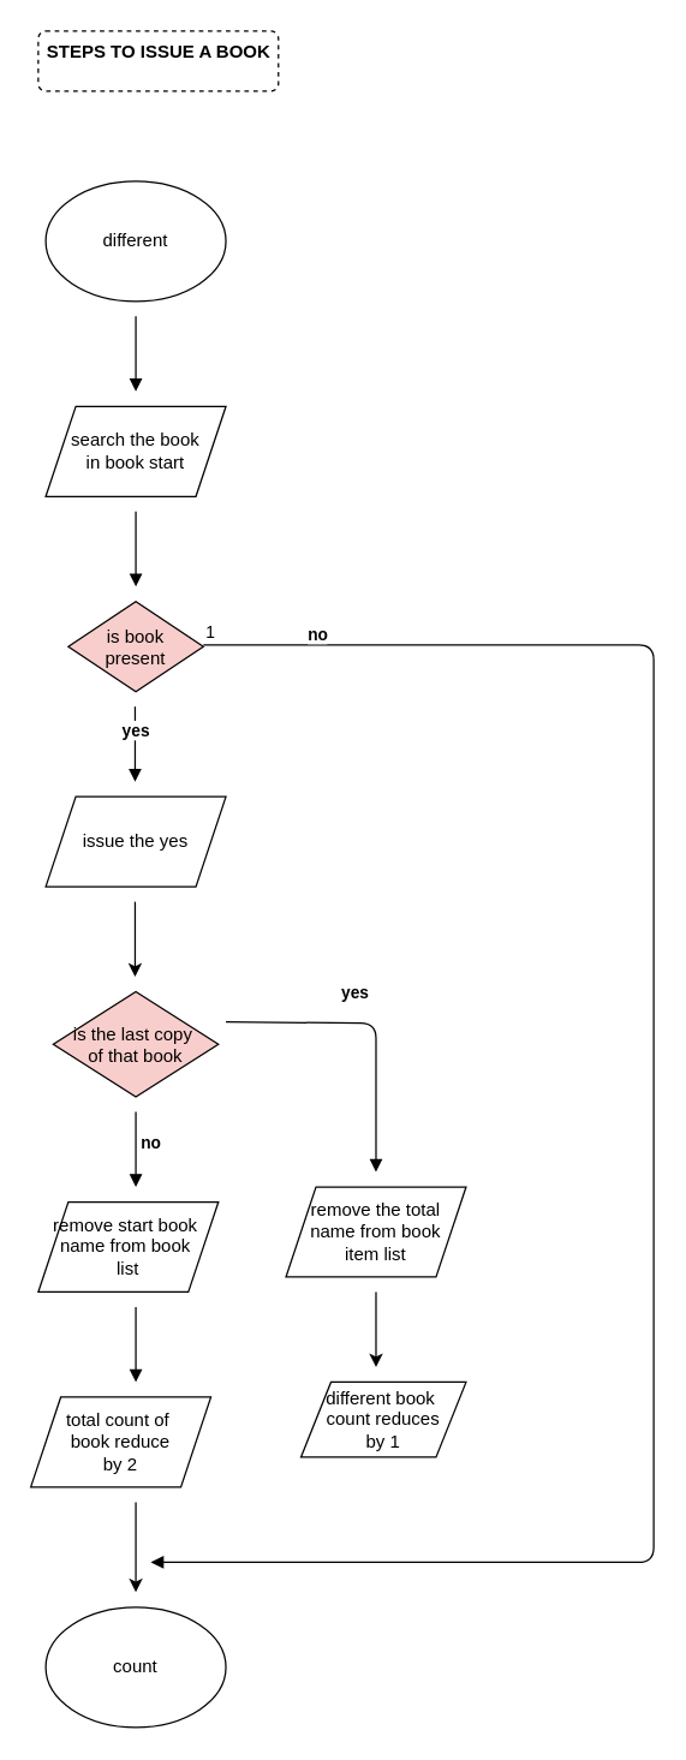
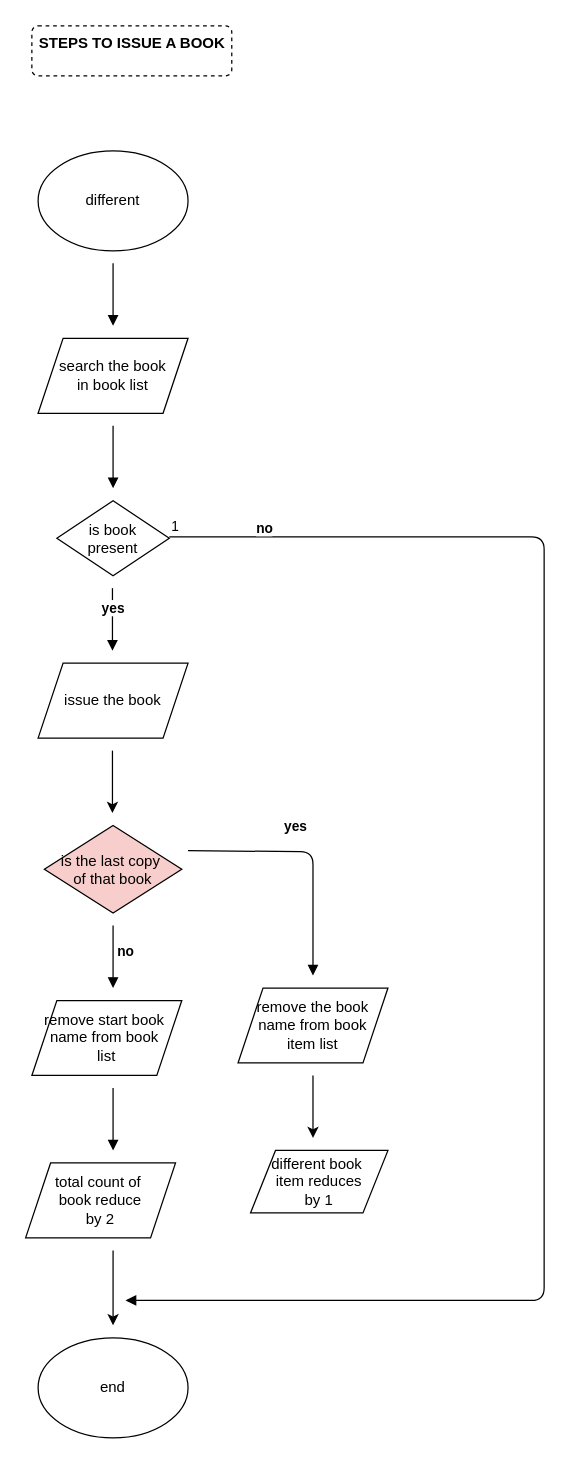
  <mxCell id="0" />
  <mxCell id="1" parent="0" />
  <mxCell id="2" value="STEPS TO ISSUE A BOOK" style="html=1;align=center;verticalAlign=top;rounded=1;absoluteArcSize=1;arcSize=10;dashed=1;fontStyle=1" parent="1" vertex="1"><mxGeometry x="25" y="20" width="160" height="40" as="geometry" /></mxCell>
  <mxCell id="3" value="" style="html=1;verticalAlign=bottom;endArrow=block;" parent="1" edge="1"><mxGeometry width="80" relative="1" as="geometry"><mxPoint x="90" y="210" as="sourcePoint" /><mxPoint x="90" y="260" as="targetPoint" /></mxGeometry></mxCell>
  <mxCell id="4" value="" style="html=1;verticalAlign=bottom;endArrow=block;" parent="1" edge="1"><mxGeometry width="80" relative="1" as="geometry"><mxPoint x="90" y="340" as="sourcePoint" /><mxPoint x="90" y="390" as="targetPoint" /></mxGeometry></mxCell>
- <mxCell id="5" value="is book&#10;present" style="rhombus;fillColor=#f8cecc;" parent="1" vertex="1"><mxGeometry x="45" y="400" width="90" height="60" as="geometry" /></mxCell>
+ <mxCell id="5" value="is book&#10;present" style="rhombus;" parent="1" vertex="1"><mxGeometry x="45" y="400" width="90" height="60" as="geometry" /></mxCell>
  <mxCell id="6" value="&lt;b&gt;yes&lt;/b&gt;" style="html=1;verticalAlign=bottom;endArrow=block;" parent="1" edge="1"><mxGeometry width="80" relative="1" as="geometry"><mxPoint x="89.5" y="470" as="sourcePoint" /><mxPoint x="89.5" y="520" as="targetPoint" /></mxGeometry></mxCell>
  <mxCell id="7" value="is the last copy &#10;of that book" style="rhombus;fillColor=#f8cecc;" parent="1" vertex="1"><mxGeometry x="35" y="660" width="110" height="70" as="geometry" /></mxCell>
  <mxCell id="8" value="&lt;b&gt;no&lt;/b&gt;" style="html=1;verticalAlign=bottom;endArrow=block;fontStyle=0" parent="1" edge="1"><mxGeometry x="0.2" y="10" width="80" relative="1" as="geometry"><mxPoint x="90" y="740" as="sourcePoint" /><mxPoint x="90" y="790" as="targetPoint" /><mxPoint as="offset" /></mxGeometry></mxCell>
  <mxCell id="9" value="" style="html=1;verticalAlign=bottom;endArrow=block;" parent="1" edge="1"><mxGeometry width="80" relative="1" as="geometry"><mxPoint x="90" y="870" as="sourcePoint" /><mxPoint x="90" y="920" as="targetPoint" /></mxGeometry></mxCell>
  <mxCell id="10" value="&lt;b&gt;yes&lt;/b&gt;" style="html=1;verticalAlign=bottom;endArrow=block;" parent="1" edge="1"><mxGeometry x="-0.138" y="11" width="80" relative="1" as="geometry"><mxPoint x="150" y="680" as="sourcePoint" /><mxPoint x="250" y="780" as="targetPoint" /><Array as="points"><mxPoint x="250" y="681" /><mxPoint x="250" y="710" /></Array><mxPoint as="offset" /></mxGeometry></mxCell>
- <mxCell id="11" value="different book&amp;nbsp;&lt;br&gt;count reduces&lt;br&gt;by 1" style="shape=parallelogram;perimeter=parallelogramPerimeter;whiteSpace=wrap;html=1;fixedSize=1;" parent="1" vertex="1"><mxGeometry x="200" y="920" width="110" height="50" as="geometry" /></mxCell>
- <mxCell id="12" value="issue the yes" style="shape=parallelogram;perimeter=parallelogramPerimeter;whiteSpace=wrap;html=1;fixedSize=1;" vertex="1" parent="1"><mxGeometry x="30" y="530" width="120" height="60" as="geometry" /></mxCell>
+ <mxCell id="11" value="different book&amp;nbsp;&lt;br&gt;item reduces&lt;br&gt;by 1" style="shape=parallelogram;perimeter=parallelogramPerimeter;whiteSpace=wrap;html=1;fixedSize=1;" parent="1" vertex="1"><mxGeometry x="200" y="920" width="110" height="50" as="geometry" /></mxCell>
+ <mxCell id="12" value="issue the book" style="shape=parallelogram;perimeter=parallelogramPerimeter;whiteSpace=wrap;html=1;fixedSize=1;" vertex="1" parent="1"><mxGeometry x="30" y="530" width="120" height="60" as="geometry" /></mxCell>
  <mxCell id="13" value="" style="endArrow=classic;html=1;" edge="1" parent="1"><mxGeometry width="50" height="50" relative="1" as="geometry"><mxPoint x="89.5" y="600" as="sourcePoint" /><mxPoint x="89.5" y="650" as="targetPoint" /></mxGeometry></mxCell>
  <mxCell id="14" value="remove start book&amp;nbsp;&lt;br&gt;name from book&amp;nbsp;&lt;br&gt;list" style="shape=parallelogram;perimeter=parallelogramPerimeter;whiteSpace=wrap;html=1;fixedSize=1;" vertex="1" parent="1"><mxGeometry x="25" y="800" width="120" height="60" as="geometry" /></mxCell>
- <mxCell id="15" value="remove the total&lt;br&gt;name from book&lt;br&gt;item list" style="shape=parallelogram;perimeter=parallelogramPerimeter;whiteSpace=wrap;html=1;fixedSize=1;" vertex="1" parent="1"><mxGeometry x="190" y="790" width="120" height="60" as="geometry" /></mxCell>
+ <mxCell id="15" value="remove the book&lt;br&gt;name from book&lt;br&gt;item list" style="shape=parallelogram;perimeter=parallelogramPerimeter;whiteSpace=wrap;html=1;fixedSize=1;" vertex="1" parent="1"><mxGeometry x="190" y="790" width="120" height="60" as="geometry" /></mxCell>
  <mxCell id="16" value="" style="endArrow=classic;html=1;" edge="1" parent="1"><mxGeometry width="50" height="50" relative="1" as="geometry"><mxPoint x="250" y="860" as="sourcePoint" /><mxPoint x="250" y="910" as="targetPoint" /><Array as="points" /></mxGeometry></mxCell>
  <mxCell id="17" value="total count of&amp;nbsp;&lt;br&gt;book reduce&lt;br&gt;by 2" style="shape=parallelogram;perimeter=parallelogramPerimeter;whiteSpace=wrap;html=1;fixedSize=1;" vertex="1" parent="1"><mxGeometry x="20" y="930" width="120" height="60" as="geometry" /></mxCell>
- <mxCell id="18" value="count" style="ellipse;whiteSpace=wrap;html=1;" vertex="1" parent="1"><mxGeometry x="30" y="1070" width="120" height="80" as="geometry" /></mxCell>
- <mxCell id="19" value="search the book&lt;br&gt;in book start" style="shape=parallelogram;perimeter=parallelogramPerimeter;whiteSpace=wrap;html=1;fixedSize=1;" vertex="1" parent="1"><mxGeometry x="30" y="270" width="120" height="60" as="geometry" /></mxCell>
+ <mxCell id="18" value="end" style="ellipse;whiteSpace=wrap;html=1;" vertex="1" parent="1"><mxGeometry x="30" y="1070" width="120" height="80" as="geometry" /></mxCell>
+ <mxCell id="19" value="search the book&lt;br&gt;in book list" style="shape=parallelogram;perimeter=parallelogramPerimeter;whiteSpace=wrap;html=1;fixedSize=1;" vertex="1" parent="1"><mxGeometry x="30" y="270" width="120" height="60" as="geometry" /></mxCell>
  <mxCell id="20" value="different" style="ellipse;whiteSpace=wrap;html=1;" vertex="1" parent="1"><mxGeometry x="30" y="120" width="120" height="80" as="geometry" /></mxCell>
  <mxCell id="21" value="" style="endArrow=classic;html=1;" edge="1" parent="1"><mxGeometry width="50" height="50" relative="1" as="geometry"><mxPoint x="90" y="1000" as="sourcePoint" /><mxPoint x="90" y="1060" as="targetPoint" /></mxGeometry></mxCell>
  <mxCell id="22" value="&lt;b&gt;no&lt;/b&gt;" style="endArrow=block;endFill=1;html=1;edgeStyle=orthogonalEdgeStyle;align=left;verticalAlign=top;" edge="1" parent="1"><mxGeometry x="-0.891" y="20" relative="1" as="geometry"><mxPoint x="135" y="429" as="sourcePoint" /><mxPoint x="100" y="1040" as="targetPoint" /><Array as="points"><mxPoint x="435" y="429" /></Array><mxPoint as="offset" /></mxGeometry></mxCell>
  <mxCell id="23" value="1" style="edgeLabel;resizable=0;html=1;align=left;verticalAlign=bottom;" connectable="0" vertex="1" parent="22"><mxGeometry x="-1" relative="1" as="geometry" /></mxCell>
